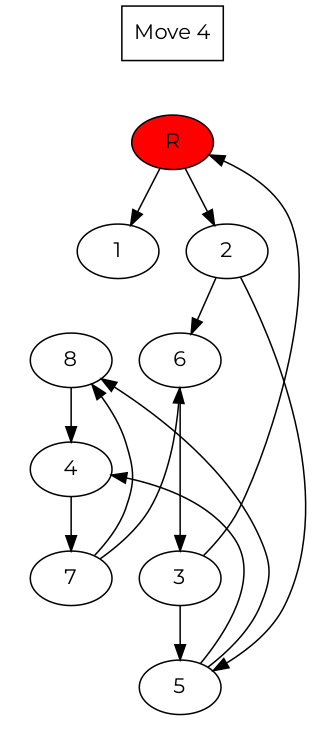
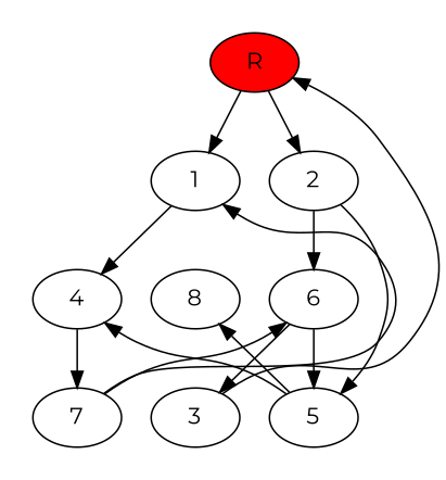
  digraph {
    fontname=Montserrat
    node [fontname=Montserrat]
    edge [fontname=Montserrat]
    n1 [fillcolor="#ff0000" label=R style=filled]
    2
    1
    4
    8
    6
    7
    5
    3
-   n10 [label="Move 4" shape=box]
    subgraph cluster_1 {
      peripheries=0
      n1
    }
    subgraph cluster_2 {
      peripheries=0
      2
      1
    }
    subgraph cluster_3 {
      peripheries=0
      4
      8
      6
    }
    subgraph cluster_4 {
      peripheries=0
      7
      5
      3
    }
    n1 -> 2
    n1 -> 1
    2 -> 6
    2 -> 5
-   8 -> 4
+   1 -> 4
    4 -> 7
-   3 -> 5
+   6 -> 5
    6 -> 3
-   7 -> 8 [constraint=false]
+   7 -> 1 [constraint=false]
    7 -> 6 [constraint=false]
    5 -> 4 [constraint=false]
    5 -> 8 [constraint=false]
    3 -> n1 [constraint=false]
-   n10 -> n1 [style=invis]
  }
